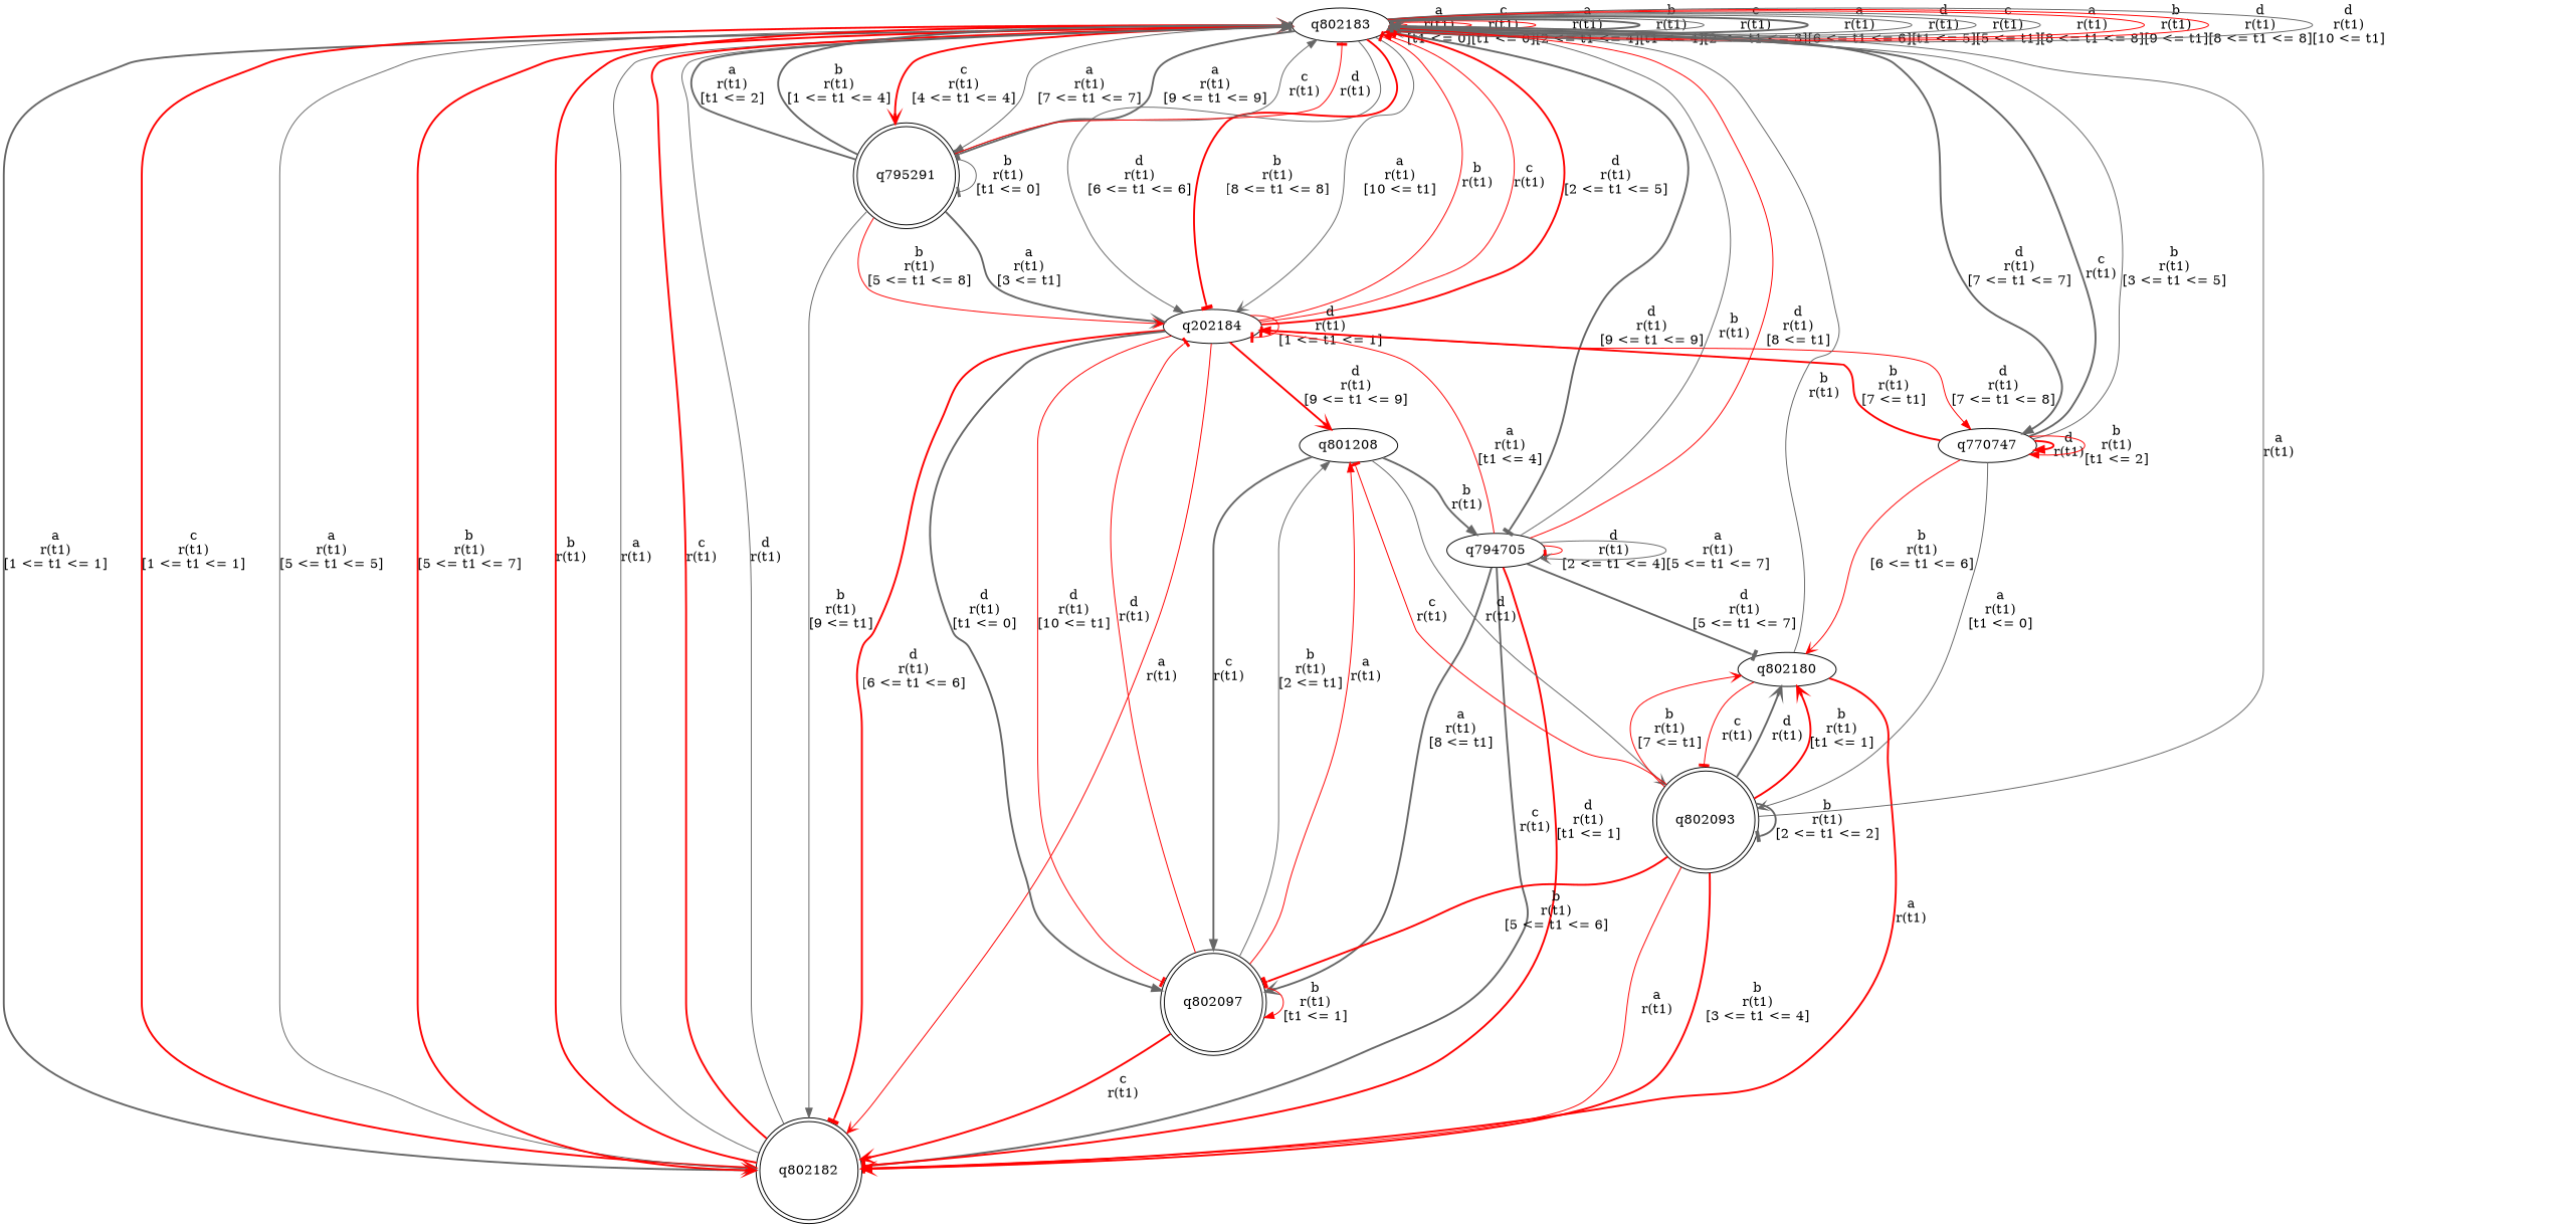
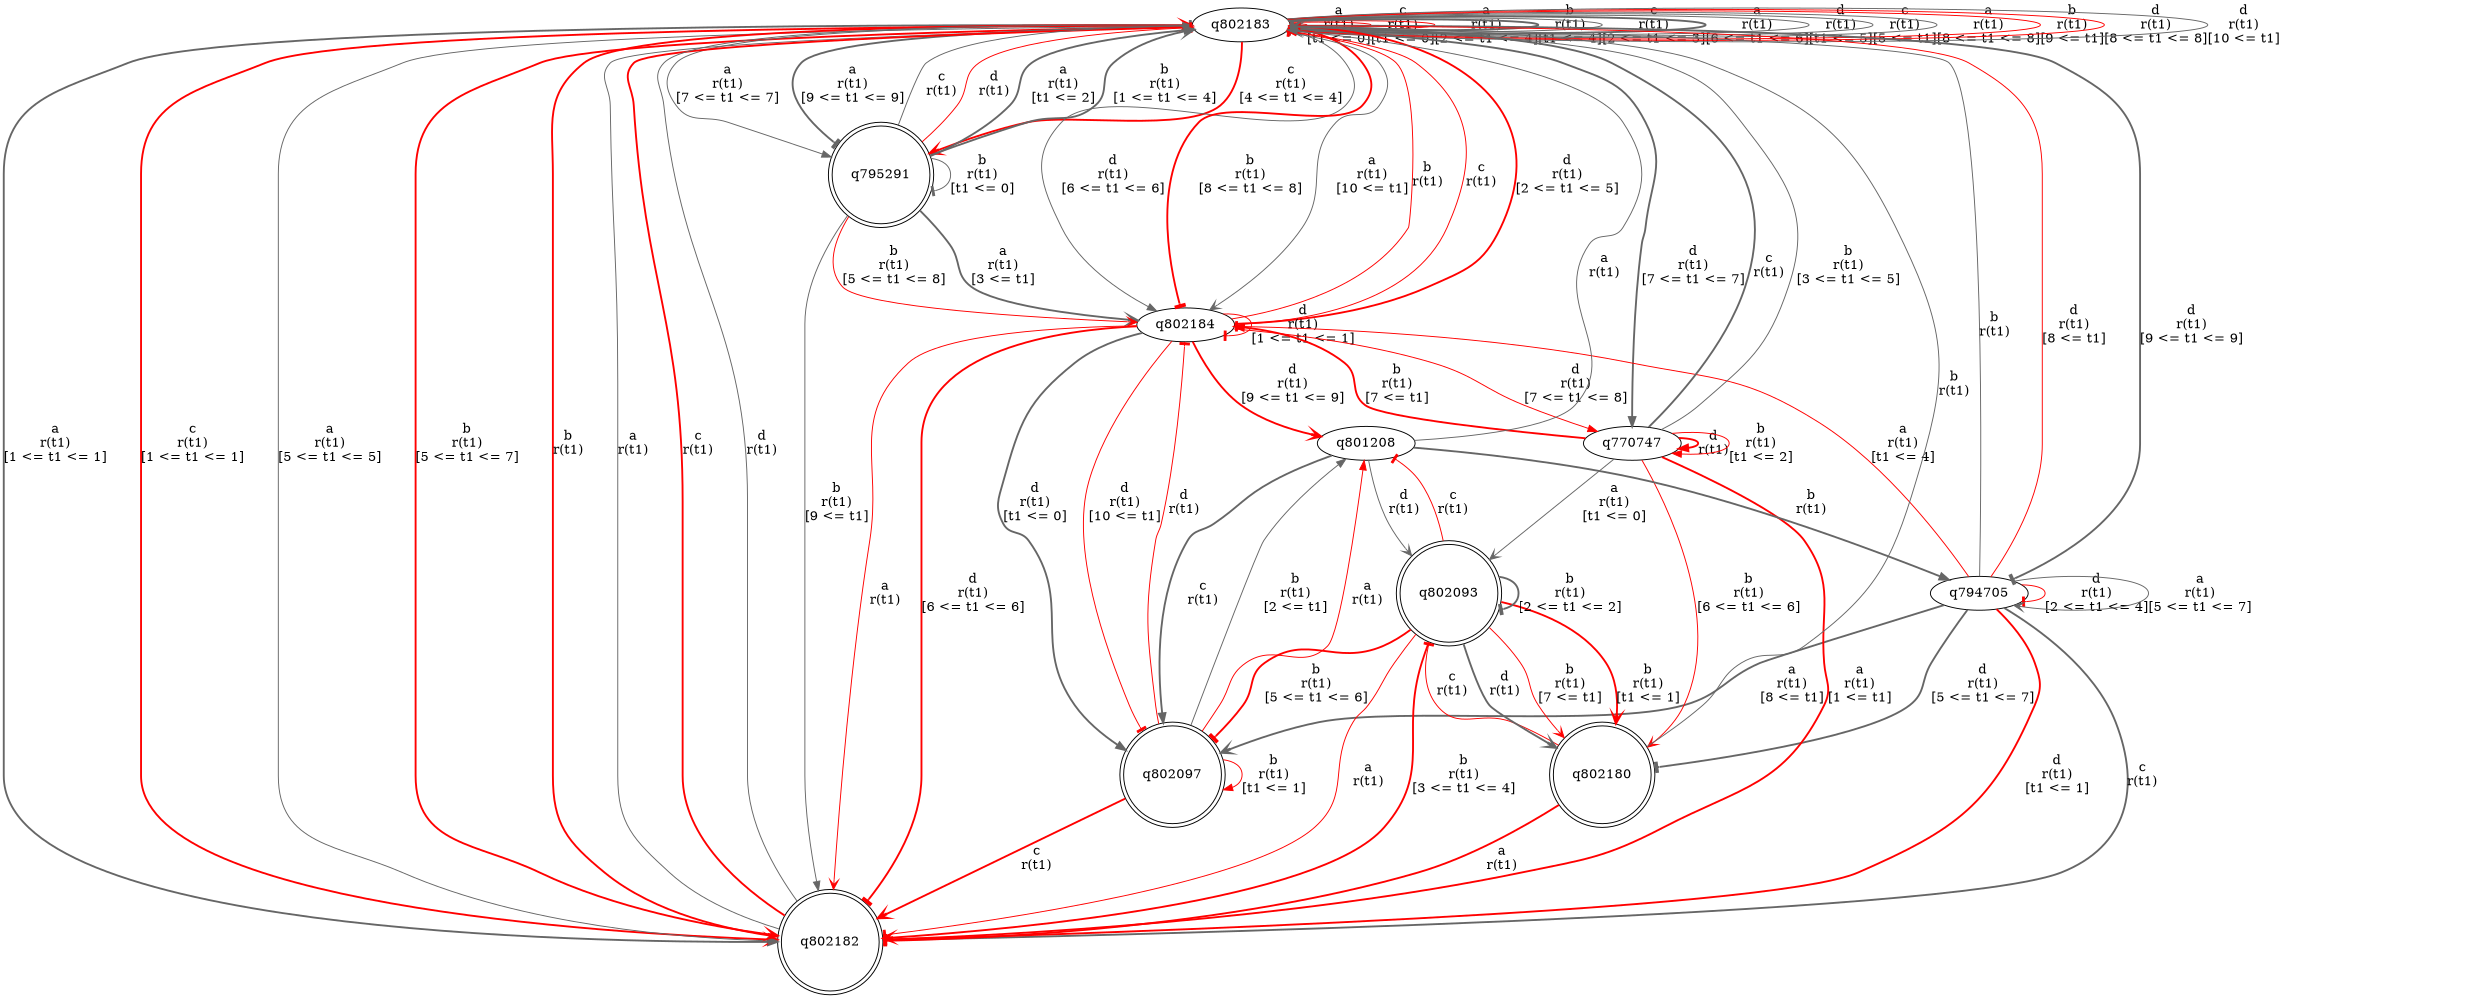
  digraph {
    edge [arrowhead=tee color=red style=solid]
    n1 [label=q802183]
    n2 [label=q802182 shape=doublecircle]
    n3 [label=q795291 shape=doublecircle]
-   n4 [label=q202184]
+   n4 [label=q802184]
    n5 [label=q794705]
    n6 [label=q770747]
    n7 [label=q802097 shape=doublecircle]
    n8 [label=q801208]
-   n9 [label=q802180]
+   n9 [label=q802180 shape=doublecircle]
    n10 [label=q802093 shape=doublecircle]
    n1 -> n1 [label="a\nr(t1)\n[t1 <= 0]"]
    n1 -> n1 [arrowhead=vee label="c\nr(t1)\n[t1 <= 0]"]
    n1 -> n1 [arrowhead=vee label="a\nr(t1)\n[2 <= t1 <= 4]"]
    n1 -> n1 [arrowhead=vee color=gray40 label="b\nr(t1)\n[t1 <= 4]" style=bold]
    n1 -> n1 [arrowhead=normal color=gray40 label="c\nr(t1)\n[2 <= t1 <= 3]"]
    n1 -> n1 [arrowhead=vee color=gray40 label="a\nr(t1)\n[6 <= t1 <= 6]" style=bold]
    n1 -> n1 [arrowhead=normal color=gray40 label="d\nr(t1)\n[t1 <= 5]"]
    n1 -> n1 [color=gray40 label="c\nr(t1)\n[5 <= t1]"]
    n1 -> n1 [arrowhead=normal color=gray40 label="a\nr(t1)\n[8 <= t1 <= 8]"]
    n1 -> n1 [label="b\nr(t1)\n[9 <= t1]"]
    n1 -> n1 [arrowhead=normal label="d\nr(t1)\n[8 <= t1 <= 8]"]
    n1 -> n1 [color=gray40 label="d\nr(t1)\n[10 <= t1]"]
    n1 -> n2 [arrowhead=normal color=gray40 label="a\nr(t1)\n[1 <= t1 <= 1]" style=bold]
    n1 -> n2 [arrowhead=vee label="c\nr(t1)\n[1 <= t1 <= 1]" style=bold]
    n1 -> n2 [arrowhead=normal color=gray40 label="a\nr(t1)\n[5 <= t1 <= 5]"]
    n1 -> n2 [arrowhead=vee label="b\nr(t1)\n[5 <= t1 <= 7]" style=bold]
    n1 -> n3 [arrowhead=vee label="c\nr(t1)\n[4 <= t1 <= 4]" style=bold]
    n1 -> n3 [arrowhead=normal color=gray40 label="a\nr(t1)\n[7 <= t1 <= 7]"]
    n1 -> n3 [color=gray40 label="a\nr(t1)\n[9 <= t1 <= 9]" style=bold]
    n1 -> n4 [arrowhead=normal color=gray40 label="d\nr(t1)\n[6 <= t1 <= 6]"]
    n1 -> n4 [label="b\nr(t1)\n[8 <= t1 <= 8]" style=bold]
    n1 -> n4 [arrowhead=vee color=gray40 label="a\nr(t1)\n[10 <= t1]"]
    n1 -> n5 [color=gray40 label="d\nr(t1)\n[9 <= t1 <= 9]" style=bold]
    n1 -> n6 [arrowhead=normal color=gray40 label="d\nr(t1)\n[7 <= t1 <= 7]" style=bold]
    n2 -> n1 [arrowhead=vee label="b\nr(t1)\n" style=bold]
    n2 -> n1 [color=gray40 label="a\nr(t1)\n"]
    n2 -> n1 [arrowhead=normal label="c\nr(t1)\n" style=bold]
    n2 -> n1 [color=gray40 label="d\nr(t1)\n"]
    n3 -> n1 [arrowhead=normal color=gray40 label="c\nr(t1)\n"]
    n3 -> n1 [label="d\nr(t1)\n"]
    n3 -> n1 [arrowhead=normal color=gray40 label="a\nr(t1)\n[t1 <= 2]" style=bold]
    n3 -> n1 [arrowhead=vee color=gray40 label="b\nr(t1)\n[1 <= t1 <= 4]" style=bold]
    n3 -> n2 [arrowhead=normal color=gray40 label="b\nr(t1)\n[9 <= t1]"]
    n3 -> n3 [color=gray40 label="b\nr(t1)\n[t1 <= 0]"]
    n3 -> n4 [arrowhead=vee color=gray40 label="a\nr(t1)\n[3 <= t1]" style=bold]
    n3 -> n4 [arrowhead=vee label="b\nr(t1)\n[5 <= t1 <= 8]"]
    n4 -> n1 [label="b\nr(t1)\n"]
    n4 -> n1 [arrowhead=normal label="c\nr(t1)\n"]
    n4 -> n1 [arrowhead=normal label="d\nr(t1)\n[2 <= t1 <= 5]" style=bold]
    n4 -> n2 [arrowhead=vee label="a\nr(t1)\n"]
    n4 -> n2 [label="d\nr(t1)\n[6 <= t1 <= 6]" style=bold]
    n4 -> n4 [label="d\nr(t1)\n[1 <= t1 <= 1]"]
    n4 -> n6 [arrowhead=normal label="d\nr(t1)\n[7 <= t1 <= 8]"]
    n4 -> n7 [arrowhead=normal color=gray40 label="d\nr(t1)\n[t1 <= 0]" style=bold]
    n4 -> n7 [label="d\nr(t1)\n[10 <= t1]"]
    n4 -> n8 [arrowhead=vee label="d\nr(t1)\n[9 <= t1 <= 9]" style=bold]
    n5 -> n1 [arrowhead=vee color=gray40 label="b\nr(t1)\n"]
    n5 -> n1 [arrowhead=normal label="d\nr(t1)\n[8 <= t1]"]
    n5 -> n2 [color=gray40 label="c\nr(t1)\n" style=bold]
    n5 -> n2 [label="d\nr(t1)\n[t1 <= 1]" style=bold]
    n5 -> n4 [label="a\nr(t1)\n[t1 <= 4]"]
    n5 -> n5 [label="d\nr(t1)\n[2 <= t1 <= 4]"]
    n5 -> n5 [arrowhead=vee color=gray40 label="a\nr(t1)\n[5 <= t1 <= 7]"]
    n5 -> n7 [arrowhead=vee color=gray40 label="a\nr(t1)\n[8 <= t1]" style=bold]
    n5 -> n9 [color=gray40 label="d\nr(t1)\n[5 <= t1 <= 7]" style=bold]
    n6 -> n1 [color=gray40 label="c\nr(t1)\n" style=bold]
    n6 -> n1 [arrowhead=vee color=gray40 label="b\nr(t1)\n[3 <= t1 <= 5]"]
+   n6 -> n2 [label="a\nr(t1)\n[1 <= t1]" style=bold]
    n6 -> n4 [arrowhead=normal label="b\nr(t1)\n[7 <= t1]" style=bold]
    n6 -> n6 [arrowhead=normal label="d\nr(t1)\n" style=bold]
    n6 -> n6 [arrowhead=normal label="b\nr(t1)\n[t1 <= 2]"]
    n6 -> n9 [arrowhead=vee label="b\nr(t1)\n[6 <= t1 <= 6]"]
    n6 -> n10 [arrowhead=vee color=gray40 label="a\nr(t1)\n[t1 <= 0]"]
    n7 -> n2 [arrowhead=vee label="c\nr(t1)\n" style=bold]
    n7 -> n4 [label="d\nr(t1)\n"]
    n7 -> n7 [arrowhead=normal label="b\nr(t1)\n[t1 <= 1]"]
    n7 -> n8 [arrowhead=normal color=gray40 label="b\nr(t1)\n[2 <= t1]"]
    n7 -> n8 [arrowhead=normal label="a\nr(t1)\n"]
-   n10 -> n1 [arrowhead=normal color=gray40 label="a\nr(t1)\n"]
+   n8 -> n1 [arrowhead=normal color=gray40 label="a\nr(t1)\n"]
    n8 -> n5 [arrowhead=normal color=gray40 label="b\nr(t1)\n" style=bold]
    n8 -> n7 [arrowhead=normal color=gray40 label="c\nr(t1)\n" style=bold]
    n8 -> n10 [arrowhead=vee color=gray40 label="d\nr(t1)\n"]
    n9 -> n1 [arrowhead=vee color=gray40 label="b\nr(t1)\n"]
-   n9 -> n2 [arrowhead=normal label="a\nr(t1)\n" style=bold]
+   n9 -> n2 [label="a\nr(t1)\n" style=bold]
    n9 -> n10 [label="c\nr(t1)\n"]
    n10 -> n2 [label="a\nr(t1)\n"]
    n10 -> n2 [arrowhead=vee label="b\nr(t1)\n[3 <= t1 <= 4]" style=bold]
    n10 -> n7 [label="b\nr(t1)\n[5 <= t1 <= 6]" style=bold]
    n10 -> n8 [label="c\nr(t1)\n"]
    n10 -> n9 [arrowhead=vee color=gray40 label="d\nr(t1)\n" style=bold]
    n10 -> n9 [arrowhead=vee label="b\nr(t1)\n[t1 <= 1]" style=bold]
    n10 -> n9 [arrowhead=vee label="b\nr(t1)\n[7 <= t1]"]
    n10 -> n10 [color=gray40 label="b\nr(t1)\n[2 <= t1 <= 2]" style=bold]
  }
